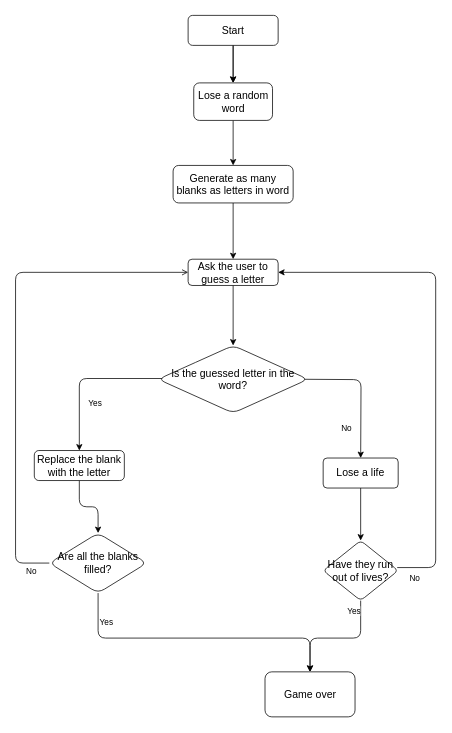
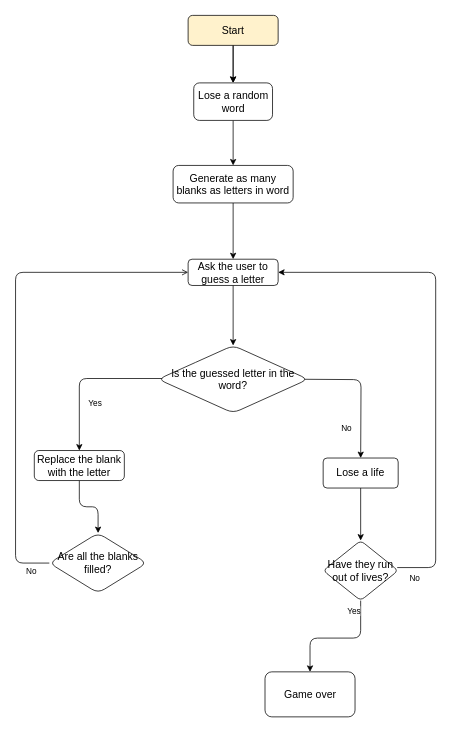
  <mxCell id="0" />
  <mxCell id="1" parent="0" />
  <mxCell id="2" value="" style="edgeStyle=orthogonalEdgeStyle;rounded=1;orthogonalLoop=1;jettySize=auto;html=1;" parent="1" source="3" target="6" edge="1"><mxGeometry relative="1" as="geometry" /></mxCell>
- <mxCell id="3" value="Start" style="rounded=1;html=1;fontSize=14;glass=0;strokeWidth=1;shadow=0;fontFamily=Helvetica;whiteSpace=wrap;" parent="1" vertex="1"><mxGeometry x="250" y="20" width="120" height="40" as="geometry" /></mxCell>
+ <mxCell id="3" value="Start" style="rounded=1;html=1;fontSize=14;glass=0;strokeWidth=1;shadow=0;fontFamily=Helvetica;whiteSpace=wrap;fillColor=#fff2cc;" parent="1" vertex="1"><mxGeometry x="250" y="20" width="120" height="40" as="geometry" /></mxCell>
  <mxCell id="4" value="" style="edgeStyle=orthogonalEdgeStyle;rounded=1;orthogonalLoop=1;jettySize=auto;html=1;" parent="1" source="3" target="6" edge="1"><mxGeometry relative="1" as="geometry"><mxPoint x="310" y="60" as="sourcePoint" /><mxPoint x="310" y="230" as="targetPoint" /></mxGeometry></mxCell>
  <mxCell id="5" value="" style="edgeStyle=orthogonalEdgeStyle;rounded=1;orthogonalLoop=1;jettySize=auto;html=1;" parent="1" source="6" target="8" edge="1"><mxGeometry relative="1" as="geometry" /></mxCell>
  <mxCell id="6" value="Lose a random word" style="html=1;fontSize=14;rounded=1;glass=0;strokeWidth=1;shadow=0;whiteSpace=wrap;" parent="1" vertex="1"><mxGeometry x="257.5" y="110" width="105" height="50" as="geometry" /></mxCell>
  <mxCell id="7" value="" style="edgeStyle=orthogonalEdgeStyle;rounded=1;orthogonalLoop=1;jettySize=auto;html=1;" parent="1" source="8" target="10" edge="1"><mxGeometry relative="1" as="geometry" /></mxCell>
  <mxCell id="8" value="Generate as many blanks as letters in word" style="html=1;fontSize=14;rounded=1;glass=0;strokeWidth=1;shadow=0;whiteSpace=wrap;" parent="1" vertex="1"><mxGeometry x="230" y="220" width="160" height="50" as="geometry" /></mxCell>
  <mxCell id="9" value="" style="edgeStyle=orthogonalEdgeStyle;rounded=1;orthogonalLoop=1;jettySize=auto;html=1;" parent="1" source="10" target="15" edge="1"><mxGeometry relative="1" as="geometry" /></mxCell>
  <mxCell id="10" value="Ask the user to guess a letter" style="html=1;fontSize=14;rounded=1;glass=0;strokeWidth=1;shadow=0;whiteSpace=wrap;" parent="1" vertex="1"><mxGeometry x="250" y="345" width="120" height="35" as="geometry" /></mxCell>
  <mxCell id="11" value="" style="edgeStyle=orthogonalEdgeStyle;rounded=1;orthogonalLoop=1;jettySize=auto;html=1;exitX=0.04;exitY=0.489;exitDx=0;exitDy=0;exitPerimeter=0;" parent="1" source="15" target="17" edge="1"><mxGeometry relative="1" as="geometry" /></mxCell>
  <mxCell id="12" value="Yes" style="edgeLabel;html=1;align=center;verticalAlign=middle;resizable=0;points=[];rounded=1;" parent="11" vertex="1" connectable="0"><mxGeometry x="0.366" relative="1" as="geometry"><mxPoint x="20" y="3" as="offset" /></mxGeometry></mxCell>
  <mxCell id="13" value="" style="edgeStyle=orthogonalEdgeStyle;rounded=1;orthogonalLoop=1;jettySize=auto;html=1;" parent="1" edge="1"><mxGeometry relative="1" as="geometry"><mxPoint x="400" y="505" as="sourcePoint" /><mxPoint x="480" y="610" as="targetPoint" /></mxGeometry></mxCell>
  <mxCell id="14" value="No" style="edgeLabel;html=1;align=center;verticalAlign=middle;resizable=0;points=[];rounded=1;" parent="13" vertex="1" connectable="0"><mxGeometry x="0.438" y="1" relative="1" as="geometry"><mxPoint x="-21" y="12" as="offset" /></mxGeometry></mxCell>
  <mxCell id="15" value="Is the guessed letter in the word?" style="rhombus;html=1;fontSize=14;rounded=1;glass=0;strokeWidth=1;shadow=0;whiteSpace=wrap;" parent="1" vertex="1"><mxGeometry x="210" y="460" width="200" height="90" as="geometry" /></mxCell>
  <mxCell id="16" value="" style="edgeStyle=orthogonalEdgeStyle;rounded=1;orthogonalLoop=1;jettySize=auto;html=1;" parent="1" source="17" target="22" edge="1"><mxGeometry relative="1" as="geometry" /></mxCell>
  <mxCell id="17" value="Replace the blank with the letter" style="html=1;fontSize=14;rounded=1;glass=0;strokeWidth=1;shadow=0;whiteSpace=wrap;" parent="1" vertex="1"><mxGeometry x="45" y="600" width="120" height="40" as="geometry" /></mxCell>
  <mxCell id="18" value="" style="edgeStyle=orthogonalEdgeStyle;rounded=1;orthogonalLoop=1;jettySize=auto;html=1;" parent="1" source="19" target="25" edge="1"><mxGeometry relative="1" as="geometry" /></mxCell>
  <mxCell id="19" value="Lose a life" style="whiteSpace=wrap;html=1;fontSize=14;rounded=1;glass=0;strokeWidth=1;shadow=0;arcSize=13;" parent="1" vertex="1"><mxGeometry x="430" y="610" width="100" height="40" as="geometry" /></mxCell>
- <mxCell id="20" style="edgeStyle=elbowEdgeStyle;rounded=1;orthogonalLoop=1;jettySize=auto;elbow=vertical;html=1;entryX=0.5;entryY=0;entryDx=0;entryDy=0;" parent="1" source="22" target="29" edge="1"><mxGeometry relative="1" as="geometry"><Array as="points"><mxPoint x="220" y="850" /></Array></mxGeometry></mxCell>
- <mxCell id="21" value="Yes" style="edgeLabel;html=1;align=center;verticalAlign=middle;resizable=0;points=[];rounded=1;" parent="20" vertex="1" connectable="0"><mxGeometry x="-0.806" y="-1" relative="1" as="geometry"><mxPoint x="11" as="offset" /></mxGeometry></mxCell>
  <mxCell id="22" value="Are all the blanks filled?" style="rhombus;whiteSpace=wrap;html=1;fontSize=14;rounded=1;glass=0;strokeWidth=1;shadow=0;" parent="1" vertex="1"><mxGeometry x="65" y="710" width="130" height="80" as="geometry" /></mxCell>
  <mxCell id="23" style="edgeStyle=elbowEdgeStyle;rounded=1;orthogonalLoop=1;jettySize=auto;elbow=vertical;html=1;exitX=0.5;exitY=1;exitDx=0;exitDy=0;entryX=0.5;entryY=0;entryDx=0;entryDy=0;" parent="1" source="25" target="29" edge="1"><mxGeometry relative="1" as="geometry"><mxPoint x="310" y="890" as="targetPoint" /><Array as="points"><mxPoint x="390" y="850" /></Array></mxGeometry></mxCell>
  <mxCell id="24" value="Yes" style="edgeLabel;html=1;align=center;verticalAlign=middle;resizable=0;points=[];rounded=1;" parent="23" vertex="1" connectable="0"><mxGeometry x="-0.892" y="-1" relative="1" as="geometry"><mxPoint x="-9" y="4" as="offset" /></mxGeometry></mxCell>
  <mxCell id="25" value="Have they run out of lives?" style="rhombus;whiteSpace=wrap;html=1;fontSize=14;rounded=1;glass=0;strokeWidth=1;shadow=0;arcSize=13;" parent="1" vertex="1"><mxGeometry x="430" y="720" width="100" height="80" as="geometry" /></mxCell>
  <mxCell id="26" style="edgeStyle=orthogonalEdgeStyle;rounded=1;orthogonalLoop=1;jettySize=auto;html=1;entryX=0;entryY=0.5;entryDx=0;entryDy=0;elbow=vertical;exitX=0;exitY=0.5;exitDx=0;exitDy=0;endArrow=open;" parent="1" source="22" target="10" edge="1"><mxGeometry relative="1" as="geometry"><Array as="points"><mxPoint x="20" y="750" /><mxPoint x="20" y="363" /></Array></mxGeometry></mxCell>
  <mxCell id="27" value="No" style="edgeLabel;html=1;align=center;verticalAlign=middle;resizable=0;points=[];rounded=1;" parent="26" vertex="1" connectable="0"><mxGeometry x="-0.924" y="1" relative="1" as="geometry"><mxPoint y="9" as="offset" /></mxGeometry></mxCell>
  <mxCell id="28" style="edgeStyle=orthogonalEdgeStyle;rounded=1;orthogonalLoop=1;jettySize=auto;html=1;entryX=1;entryY=0.5;entryDx=0;entryDy=0;elbow=vertical;exitX=0.987;exitY=0.45;exitDx=0;exitDy=0;exitPerimeter=0;" parent="1" source="25" target="10" edge="1"><mxGeometry relative="1" as="geometry"><Array as="points"><mxPoint x="580" y="756" /><mxPoint x="580" y="363" /></Array></mxGeometry></mxCell>
  <mxCell id="29" value="Game over" style="whiteSpace=wrap;html=1;fontSize=14;rounded=1;glass=0;strokeWidth=1;shadow=0;" parent="1" vertex="1"><mxGeometry x="352.5" y="895" width="120" height="60" as="geometry" /></mxCell>
  <mxCell id="30" value="No" style="edgeLabel;html=1;align=center;verticalAlign=middle;resizable=0;points=[];rounded=1;" parent="1" vertex="1" connectable="0"><mxGeometry x="549.997" y="770" as="geometry"><mxPoint x="2" y="-1" as="offset" /></mxGeometry></mxCell>
